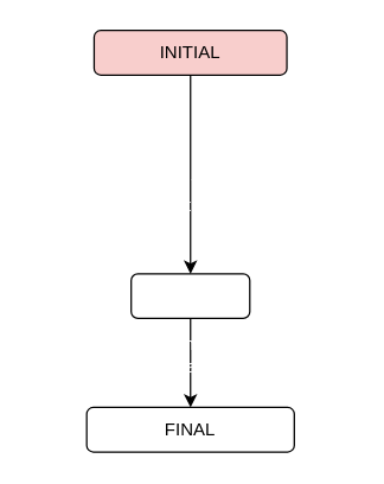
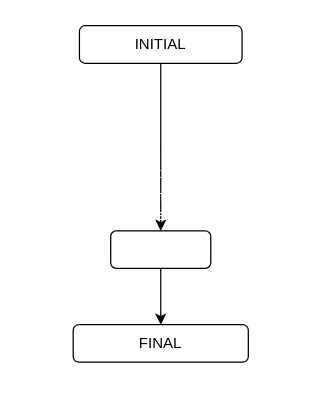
  <mxCell id="0" />
  <mxCell id="1" parent="0" />
  <mxCell id="2" value="" style="edgeStyle=orthogonalEdgeStyle;rounded=0;orthogonalLoop=1;jettySize=auto;html=1;exitX=0.5;exitY=1;exitDx=0;exitDy=0;" parent="1" source="3" target="5" edge="1"><mxGeometry relative="1" as="geometry"><mxPoint x="128" y="116" as="sourcePoint" /></mxGeometry></mxCell>
- <mxCell id="3" value="INITIAL" style="rounded=1;whiteSpace=wrap;html=1;fillColor=#f8cecc;" parent="1" vertex="1"><mxGeometry x="63" y="20" width="130" height="30" as="geometry" /></mxCell>
+ <mxCell id="3" value="INITIAL" style="rounded=1;whiteSpace=wrap;html=1;" parent="1" vertex="1"><mxGeometry x="63" y="20" width="130" height="30" as="geometry" /></mxCell>
  <mxCell id="4" value="" style="edgeStyle=orthogonalEdgeStyle;rounded=0;orthogonalLoop=1;jettySize=auto;html=1;fontColor=#3399FF;" parent="1" source="5" target="6" edge="1"><mxGeometry relative="1" as="geometry" /></mxCell>
  <mxCell id="5" value="" style="rounded=1;whiteSpace=wrap;html=1;" parent="1" vertex="1"><mxGeometry x="88" y="184" width="80" height="30" as="geometry" /></mxCell>
- <mxCell id="6" value="FINAL" style="rounded=1;whiteSpace=wrap;html=1;" parent="1" vertex="1"><mxGeometry x="58" y="274" width="140" height="30" as="geometry" /></mxCell>
+ <mxCell id="6" value="FINAL" style="rounded=1;whiteSpace=wrap;html=1;" parent="1" vertex="1"><mxGeometry x="58" y="259" width="140" height="30" as="geometry" /></mxCell>
  <mxCell id="7" value="the system loads the borrow's information" style="text;html=1;strokeColor=none;fillColor=none;align=center;verticalAlign=middle;whiteSpace=wrap;rounded=0;fontColor=#FFFFFF;" parent="1" vertex="1"><mxGeometry x="20" y="120" width="190" height="20" as="geometry" /></mxCell>
- <mxCell id="8" value="the system shows all the information loaded" style="text;html=1;strokeColor=none;fillColor=none;align=center;verticalAlign=middle;whiteSpace=wrap;rounded=0;fontColor=#FFFFFF;" parent="1" vertex="1"><mxGeometry x="47" y="229" width="190" height="20" as="geometry" /></mxCell>
+ <mxCell id="8" value="the system shows all the information loaded" style="text;html=1;strokeColor=none;fillColor=none;align=center;verticalAlign=middle;whiteSpace=wrap;rounded=0;fontColor=#FFFFFF;" parent="1" vertex="1"><mxGeometry x="47" y="154" width="190" height="20" as="geometry" /></mxCell>
